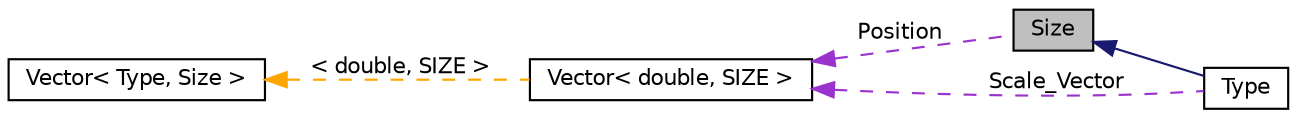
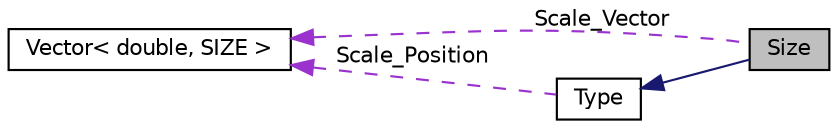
  digraph {
    rankdir=LR
    node [color=black fillcolor=white fontname=Helvetica fontsize=10 shape=record style=filled]
    edge [color=darkorchid3 dir=back fontname=Helvetica fontsize=10 labelfontname=Helvetica labelfontsize=10 style=dashed]
    n1 [fillcolor=grey75 fontcolor=black height=0.2 label=Size width=0.4]
    n2 [height=0.2 label=Type width=0.4]
    n3 [height=0.2 label="Vector\< double, SIZE \>" width=0.4]
-   n4 [height=0.2 label="Vector\< Type, Size \>" width=0.4]
-   n1 -> n2 [color=midnightblue style=solid]
-   n3 -> n1 [label=" Position"]
-   n3 -> n2 [label=" Scale_Vector"]
-   n4 -> n3 [color=orange label=" \< double, SIZE \>"]
+   n2 -> n1 [color=midnightblue style=solid]
+   n3 -> n1 [label=" Scale_Vector"]
+   n3 -> n2 [label=" Scale_Position"]
  }
